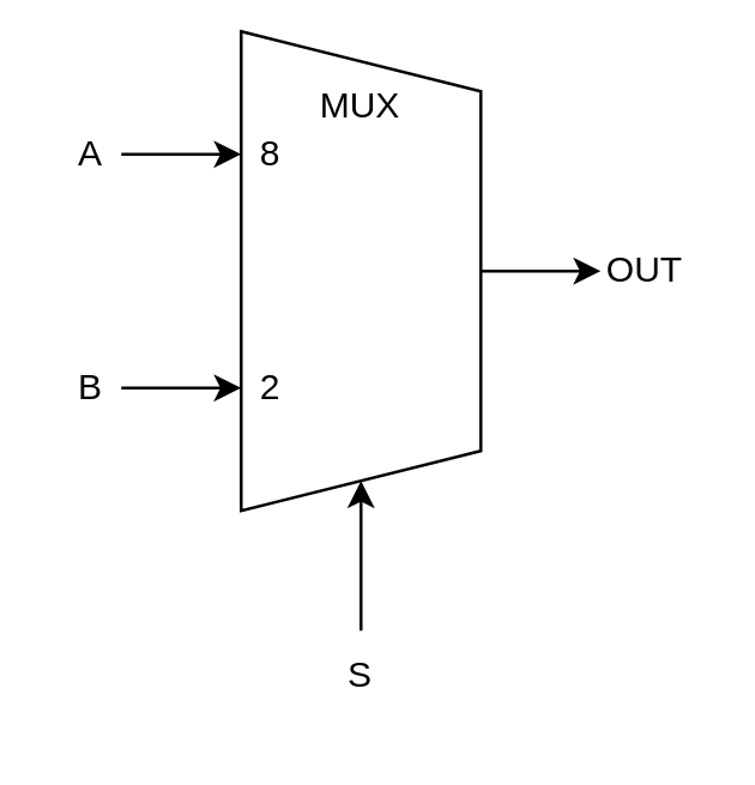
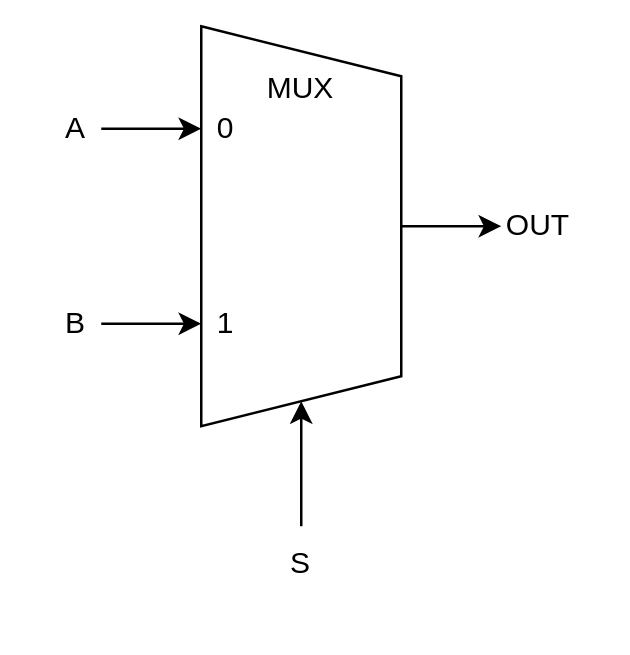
  <mxCell id="0" />
  <mxCell id="1" parent="0" />
  <mxCell id="2" style="edgeStyle=orthogonalEdgeStyle;rounded=0;orthogonalLoop=1;jettySize=auto;html=1;exitX=0.5;exitY=0;exitDx=0;exitDy=0;" edge="1" parent="1" source="3"><mxGeometry relative="1" as="geometry"><mxPoint x="200" y="90" as="targetPoint" /></mxGeometry></mxCell>
  <mxCell id="3" value="" style="shape=trapezoid;perimeter=trapezoidPerimeter;whiteSpace=wrap;html=1;fixedSize=1;rotation=90;" vertex="1" parent="1"><mxGeometry x="40" y="50" width="160" height="80" as="geometry" /></mxCell>
  <mxCell id="4" value="MUX" style="text;html=1;strokeColor=none;fillColor=none;align=center;verticalAlign=middle;whiteSpace=wrap;rounded=0;" vertex="1" parent="1"><mxGeometry x="90" y="20" width="60" height="30" as="geometry" /></mxCell>
  <mxCell id="5" style="edgeStyle=orthogonalEdgeStyle;rounded=0;orthogonalLoop=1;jettySize=auto;html=1;exitX=0;exitY=0.5;exitDx=0;exitDy=0;endArrow=none;endFill=0;startArrow=classic;startFill=1;" edge="1" parent="1" source="6"><mxGeometry relative="1" as="geometry"><mxPoint x="40" y="51" as="targetPoint" /></mxGeometry></mxCell>
- <mxCell id="6" value="8" style="text;html=1;strokeColor=none;fillColor=none;align=center;verticalAlign=middle;whiteSpace=wrap;rounded=0;" vertex="1" parent="1"><mxGeometry x="80" y="36" width="20" height="30" as="geometry" /></mxCell>
- <mxCell id="7" value="2" style="text;html=1;strokeColor=none;fillColor=none;align=center;verticalAlign=middle;whiteSpace=wrap;rounded=0;" vertex="1" parent="1"><mxGeometry x="80" y="114" width="20" height="30" as="geometry" /></mxCell>
+ <mxCell id="6" value="0" style="text;html=1;strokeColor=none;fillColor=none;align=center;verticalAlign=middle;whiteSpace=wrap;rounded=0;" vertex="1" parent="1"><mxGeometry x="80" y="36" width="20" height="30" as="geometry" /></mxCell>
+ <mxCell id="7" value="1" style="text;html=1;strokeColor=none;fillColor=none;align=center;verticalAlign=middle;whiteSpace=wrap;rounded=0;" vertex="1" parent="1"><mxGeometry x="80" y="114" width="20" height="30" as="geometry" /></mxCell>
  <mxCell id="8" style="edgeStyle=orthogonalEdgeStyle;rounded=0;orthogonalLoop=1;jettySize=auto;html=1;exitX=0;exitY=0.5;exitDx=0;exitDy=0;endArrow=none;endFill=0;startArrow=classic;startFill=1;" edge="1" parent="1" source="7"><mxGeometry relative="1" as="geometry"><mxPoint x="40" y="129" as="targetPoint" /><mxPoint x="90" y="61" as="sourcePoint" /></mxGeometry></mxCell>
  <mxCell id="9" value="A" style="text;html=1;strokeColor=none;fillColor=none;align=center;verticalAlign=middle;whiteSpace=wrap;rounded=0;" vertex="1" parent="1"><mxGeometry x="20" y="36" width="20" height="30" as="geometry" /></mxCell>
  <mxCell id="10" value="B" style="text;html=1;strokeColor=none;fillColor=none;align=center;verticalAlign=middle;whiteSpace=wrap;rounded=0;" vertex="1" parent="1"><mxGeometry x="20" y="114" width="20" height="30" as="geometry" /></mxCell>
  <mxCell id="11" value="OUT" style="text;html=1;strokeColor=none;fillColor=none;align=center;verticalAlign=middle;whiteSpace=wrap;rounded=0;" vertex="1" parent="1"><mxGeometry x="200" y="75" width="30" height="30" as="geometry" /></mxCell>
  <mxCell id="12" value="" style="endArrow=classic;html=1;rounded=0;entryX=1;entryY=0.5;entryDx=0;entryDy=0;" edge="1" parent="1" target="3"><mxGeometry width="50" height="50" relative="1" as="geometry"><mxPoint x="120" y="210" as="sourcePoint" /><mxPoint x="200" y="250" as="targetPoint" /></mxGeometry></mxCell>
  <mxCell id="13" value="S" style="text;html=1;strokeColor=none;fillColor=none;align=center;verticalAlign=middle;whiteSpace=wrap;rounded=0;" vertex="1" parent="1"><mxGeometry x="90" y="210" width="60" height="30" as="geometry" /></mxCell>
